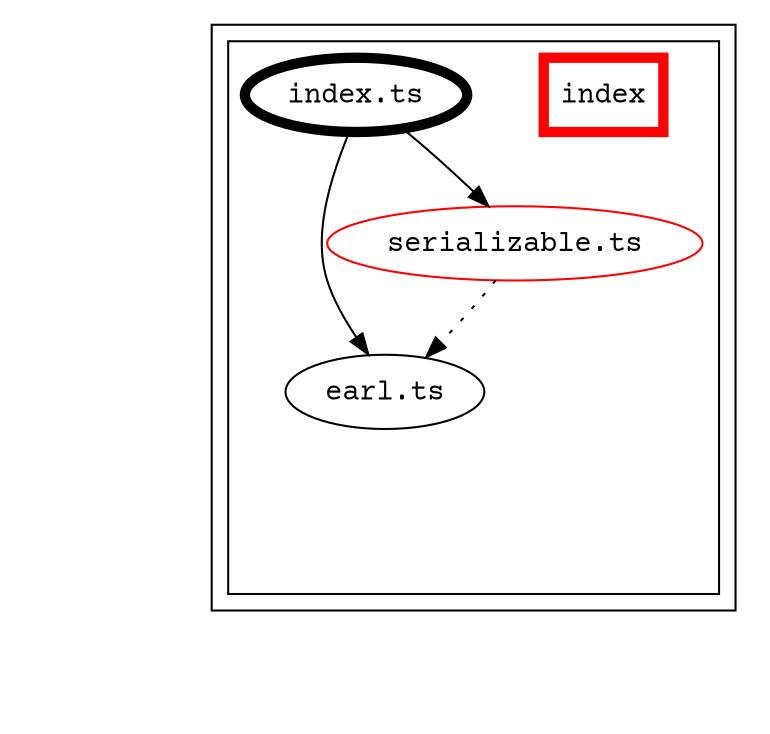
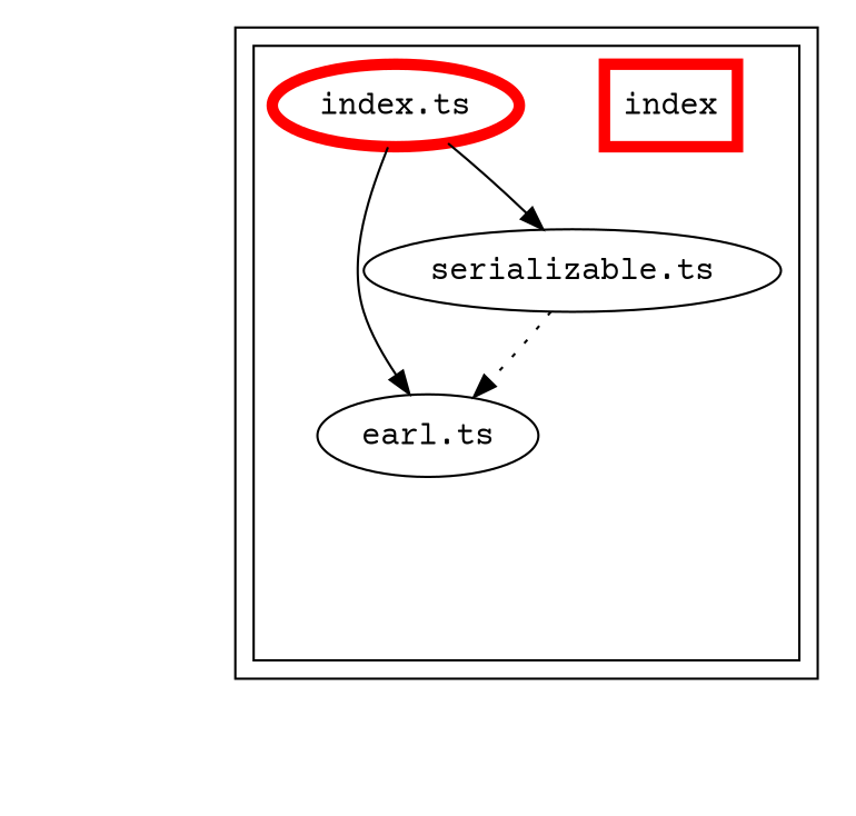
  digraph {
    compound=true
    fontname="Courier Prime"
    node [fontname="Courier Prime"]
    edge [fontname="Courier Prime" style=invis]
    n1 [label="earl.ts"]
    exit_src [style=invis]
-   n3 [label="serializable.ts" color="#ff0000"]
+   n3 [label="serializable.ts"]
    n4 [color="#ff0000" label=index penwidth=5 shape=rectangle]
-   n5 [color=black label="index.ts" penwidth=5]
+   n5 [color="#ff0000" label="index.ts" penwidth=5]
    "dependency-graph-[object Object]" [style=invis]
    subgraph cluster_1 {
      color="#000000"
      subgraph cluster_2 {
        color="#000000"
        n1
        exit_src
        n3
        n4
        n5
      }
    }
    n1 -> exit_src
    exit_src -> exit_src
    exit_src -> exit_src
    exit_src -> exit_src
    exit_src -> "dependency-graph-[object Object]"
    n3 -> n1
    n3 -> n1 [color=black style=dotted]
    n3 -> exit_src
    n5 -> n1
    n5 -> n1 [color=black style=solid]
    n5 -> exit_src
    n5 -> n3
    n5 -> n3 [color=black style=solid]
  }
